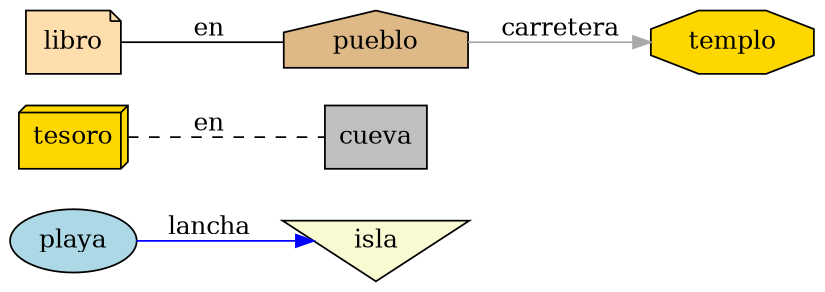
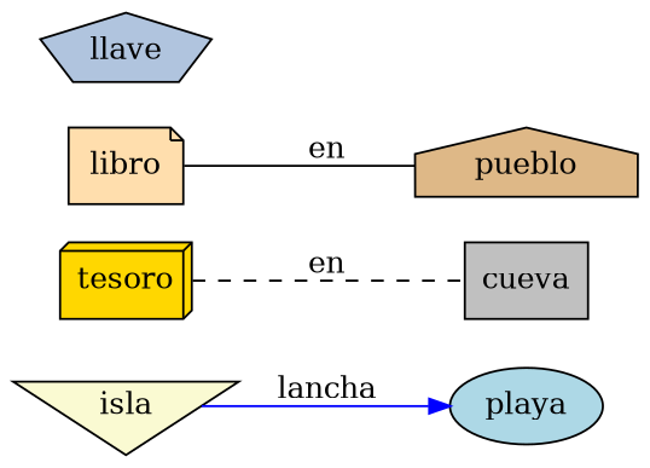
  digraph {
    rankdir=LR
    node [fillcolor=gold style=filled]
    edge [color=black style=solid]
    playa [fillcolor=lightblue shape=ellipse]
    cueva [fillcolor=gray shape=box]
-   templo [shape=octagon]
    isla [fillcolor=lightgoldenrodyellow shape=invtriangle]
    pueblo [fillcolor=burlywood shape=house]
    tesoro [shape=box3d]
+   llave [fillcolor=lightsteelblue shape=pentagon]
    libro [fillcolor=navajowhite shape=note]
-   playa -> isla [color=blue label=lancha]
-   pueblo -> templo [color=darkgray label=carretera]
+   isla -> playa [color=blue label=lancha]
    tesoro -> cueva [dir=none label=en style=dashed]
    libro -> pueblo [dir=none label=en]
  }
